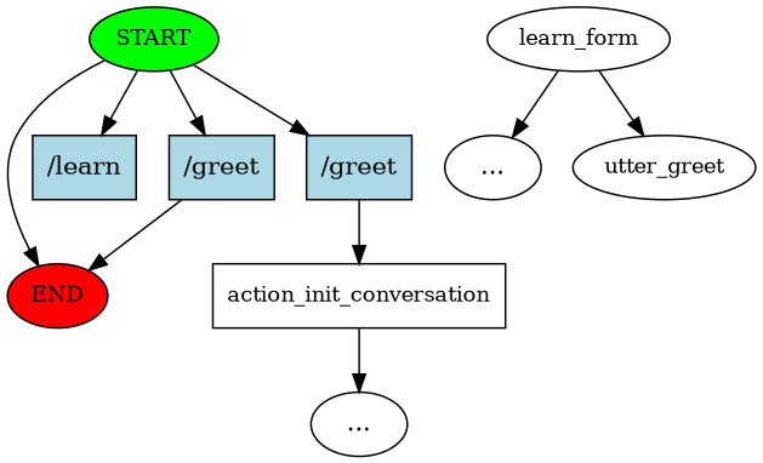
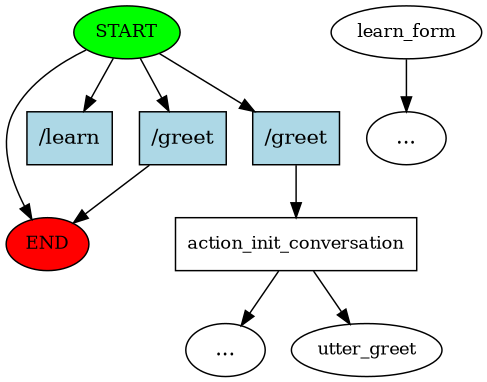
  digraph {
    n1 [fillcolor=green fontsize=12 label=START style=filled]
    n2 [fillcolor=red fontsize=12 label=END style=filled]
    n3 [fillcolor=lightblue label="/learn" shape=rect style=filled]
    n4 [fillcolor=lightblue label="/greet" shape=rect style=filled]
    n5 [fillcolor=lightblue label="/greet" shape=rect style=filled]
    n6 [fontsize=12 label=action_init_conversation shape=box]
    n7 [fontsize=12 label=learn_form]
    n8 [label="..."]
    n9 [label="..."]
    n10 [fontsize=12 label=utter_greet]
    n1 -> n2
    n1 -> n3
    n1 -> n4
    n1 -> n5
    n4 -> n6
    n5 -> n2
    n6 -> n9
-   n7 -> n10
+   n6 -> n10
    n7 -> n8
  }
